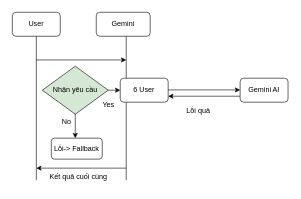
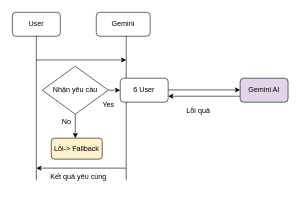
  <mxCell id="0" />
  <mxCell id="1" parent="0" />
  <mxCell id="2" value="User" style="rounded=1;whiteSpace=wrap;html=1;" vertex="1" parent="1"><mxGeometry x="20" y="20" width="80" height="40" as="geometry" /></mxCell>
  <mxCell id="3" value="Gemini" style="rounded=1;whiteSpace=wrap;html=1;" vertex="1" parent="1"><mxGeometry x="160" y="20" width="90" height="40" as="geometry" /></mxCell>
  <mxCell id="4" value="" style="endArrow=none;html=1;rounded=0;" edge="1" parent="1"><mxGeometry width="50" height="50" relative="1" as="geometry"><mxPoint x="60" y="300" as="sourcePoint" /><mxPoint x="60" y="60" as="targetPoint" /></mxGeometry></mxCell>
  <mxCell id="5" value="" style="endArrow=none;html=1;rounded=0;" edge="1" parent="1"><mxGeometry width="50" height="50" relative="1" as="geometry"><mxPoint x="210" y="300" as="sourcePoint" /><mxPoint x="210" y="60" as="targetPoint" /></mxGeometry></mxCell>
  <mxCell id="6" value="" style="endArrow=classic;html=1;rounded=0;" edge="1" parent="1"><mxGeometry width="50" height="50" relative="1" as="geometry"><mxPoint x="60" y="99.5" as="sourcePoint" /><mxPoint x="210" y="99.5" as="targetPoint" /></mxGeometry></mxCell>
  <mxCell id="7" value="6 User" style="rounded=1;whiteSpace=wrap;html=1;" vertex="1" parent="1"><mxGeometry x="200" y="130" width="80" height="40" as="geometry" /></mxCell>
- <mxCell id="8" value="Nhận yêu cầu" style="rhombus;whiteSpace=wrap;html=1;fillColor=#d5e8d4;" vertex="1" parent="1"><mxGeometry x="70" y="110" width="110" height="80" as="geometry" /></mxCell>
+ <mxCell id="8" value="Nhận yêu cầu" style="rhombus;whiteSpace=wrap;html=1;" vertex="1" parent="1"><mxGeometry x="70" y="110" width="110" height="80" as="geometry" /></mxCell>
  <mxCell id="9" value="" style="endArrow=classic;html=1;rounded=0;" edge="1" parent="1"><mxGeometry width="50" height="50" relative="1" as="geometry"><mxPoint x="280" y="149.5" as="sourcePoint" /><mxPoint x="400" y="149.5" as="targetPoint" /></mxGeometry></mxCell>
  <mxCell id="10" value="" style="endArrow=classic;html=1;rounded=0;" edge="1" parent="1"><mxGeometry width="50" height="50" relative="1" as="geometry"><mxPoint x="400" y="160" as="sourcePoint" /><mxPoint x="280" y="160" as="targetPoint" /></mxGeometry></mxCell>
  <mxCell id="11" value="" style="endArrow=classic;html=1;rounded=0;entryX=0;entryY=0.5;entryDx=0;entryDy=0;" edge="1" parent="1" target="7"><mxGeometry width="50" height="50" relative="1" as="geometry"><mxPoint x="180" y="150" as="sourcePoint" /><mxPoint x="230" y="100" as="targetPoint" /></mxGeometry></mxCell>
  <mxCell id="12" value="Yes" style="text;html=1;align=center;verticalAlign=middle;resizable=0;points=[];autosize=1;strokeColor=none;fillColor=none;" vertex="1" parent="1"><mxGeometry x="160" y="160" width="40" height="30" as="geometry" /></mxCell>
- <mxCell id="13" value="Lỗi-&amp;gt; Fallback" style="rounded=1;whiteSpace=wrap;html=1;" vertex="1" parent="1"><mxGeometry x="85" y="230" width="85" height="35" as="geometry" /></mxCell>
+ <mxCell id="13" value="Lỗi-&amp;gt; Fallback" style="rounded=1;whiteSpace=wrap;html=1;fillColor=#fff2cc;" vertex="1" parent="1"><mxGeometry x="85" y="230" width="85" height="35" as="geometry" /></mxCell>
  <mxCell id="14" value="" style="endArrow=classic;html=1;rounded=0;exitX=0.5;exitY=1;exitDx=0;exitDy=0;" edge="1" parent="1" source="8"><mxGeometry width="50" height="50" relative="1" as="geometry"><mxPoint x="130" y="190" as="sourcePoint" /><mxPoint x="125" y="230" as="targetPoint" /></mxGeometry></mxCell>
  <mxCell id="15" value="No&lt;div&gt;&lt;br&gt;&lt;/div&gt;" style="text;html=1;align=center;verticalAlign=middle;resizable=0;points=[];autosize=1;strokeColor=none;fillColor=none;" vertex="1" parent="1"><mxGeometry x="90" y="190" width="40" height="40" as="geometry" /></mxCell>
  <mxCell id="16" value="Lỗi quả" style="text;html=1;align=center;verticalAlign=middle;resizable=0;points=[];autosize=1;strokeColor=none;fillColor=none;" vertex="1" parent="1"><mxGeometry x="300" y="170" width="60" height="30" as="geometry" /></mxCell>
- <mxCell id="17" value="Gemini AI" style="rounded=1;whiteSpace=wrap;html=1;" vertex="1" parent="1"><mxGeometry x="400" y="130" width="80" height="40" as="geometry" /></mxCell>
+ <mxCell id="17" value="Gemini AI" style="rounded=1;whiteSpace=wrap;html=1;fillColor=#e1d5e7;" vertex="1" parent="1"><mxGeometry x="400" y="130" width="80" height="40" as="geometry" /></mxCell>
  <mxCell id="18" value="" style="endArrow=classic;html=1;rounded=0;" edge="1" parent="1"><mxGeometry width="50" height="50" relative="1" as="geometry"><mxPoint x="210" y="280" as="sourcePoint" /><mxPoint x="60" y="280" as="targetPoint" /></mxGeometry></mxCell>
- <mxCell id="19" value="Kết quả cuối cùng" style="text;html=1;align=center;verticalAlign=middle;resizable=0;points=[];autosize=1;strokeColor=none;fillColor=none;" vertex="1" parent="1"><mxGeometry x="70" y="280" width="120" height="30" as="geometry" /></mxCell>
+ <mxCell id="19" value="Kết quả yêu cùng" style="text;html=1;align=center;verticalAlign=middle;resizable=0;points=[];autosize=1;strokeColor=none;fillColor=none;" vertex="1" parent="1"><mxGeometry x="70" y="280" width="120" height="30" as="geometry" /></mxCell>
